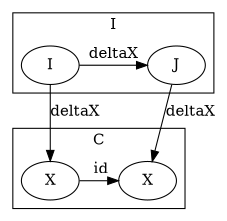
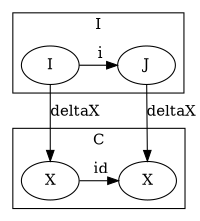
  digraph {
    I
    J
    X
    n4 [label=X]
    subgraph cluster_1 {
      label=I
      subgraph sub_2 {
        label=I
        rank=same
        I
        J
      }
    }
    subgraph cluster_3 {
      label=C
      subgraph sub_4 {
        label=C
        rank=same
        X
        n4
      }
    }
-   I -> J [label=deltaX]
+   I -> J [label=" i"]
    I -> X [label=deltaX]
    J -> n4 [label=deltaX]
    X -> n4 [label=" id"]
  }
